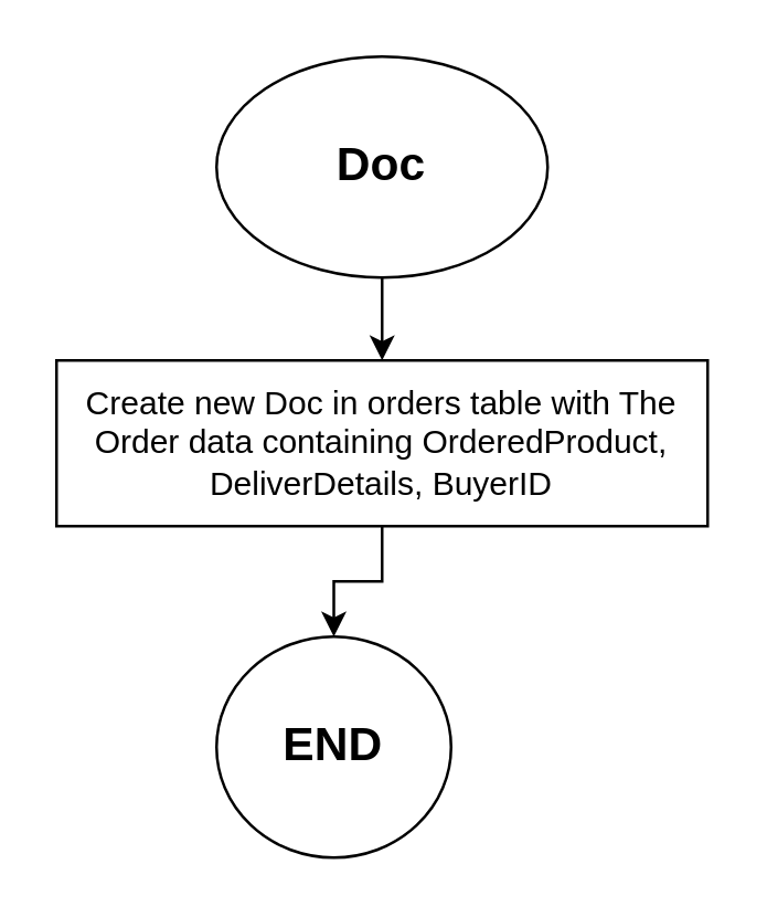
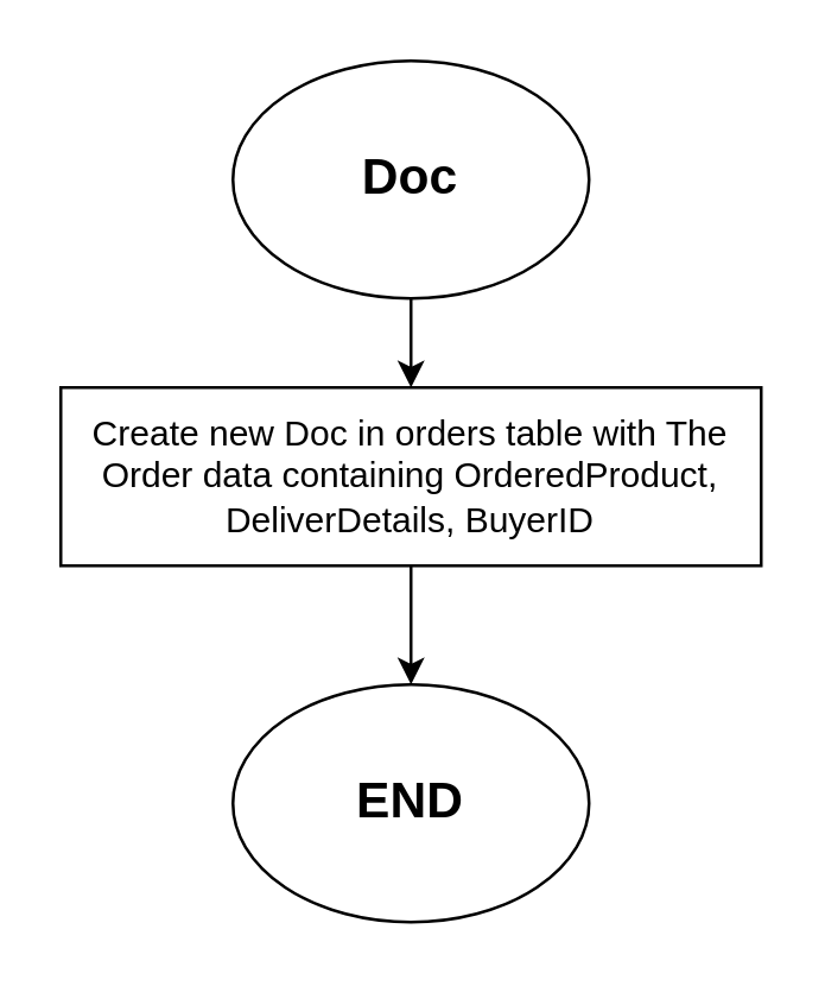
  <mxCell id="0" />
  <mxCell id="1" parent="0" />
  <mxCell id="2" value="" style="edgeStyle=orthogonalEdgeStyle;rounded=0;orthogonalLoop=1;jettySize=auto;html=1;" edge="1" parent="1" source="3" target="5"><mxGeometry relative="1" as="geometry" /></mxCell>
  <mxCell id="3" value="&lt;b&gt;&lt;font style=&quot;font-size: 17px&quot;&gt;Doc&lt;/font&gt;&lt;/b&gt;" style="ellipse;whiteSpace=wrap;html=1;" vertex="1" parent="1"><mxGeometry x="78" y="20" width="120" height="80" as="geometry" /></mxCell>
  <mxCell id="4" value="" style="edgeStyle=orthogonalEdgeStyle;rounded=0;orthogonalLoop=1;jettySize=auto;html=1;" edge="1" parent="1" source="5" target="6"><mxGeometry relative="1" as="geometry" /></mxCell>
  <mxCell id="5" value="Create new Doc in orders table with The Order data containing OrderedProduct, DeliverDetails, BuyerID" style="rounded=0;whiteSpace=wrap;html=1;" vertex="1" parent="1"><mxGeometry x="20" y="130" width="236" height="60" as="geometry" /></mxCell>
- <mxCell id="6" value="&lt;b&gt;&lt;font style=&quot;font-size: 17px&quot;&gt;END&lt;/font&gt;&lt;/b&gt;" style="ellipse;whiteSpace=wrap;html=1;" vertex="1" parent="1"><mxGeometry x="78" y="230" width="85" height="80" as="geometry" /></mxCell>
+ <mxCell id="6" value="&lt;b&gt;&lt;font style=&quot;font-size: 17px&quot;&gt;END&lt;/font&gt;&lt;/b&gt;" style="ellipse;whiteSpace=wrap;html=1;" vertex="1" parent="1"><mxGeometry x="78" y="230" width="120" height="80" as="geometry" /></mxCell>
